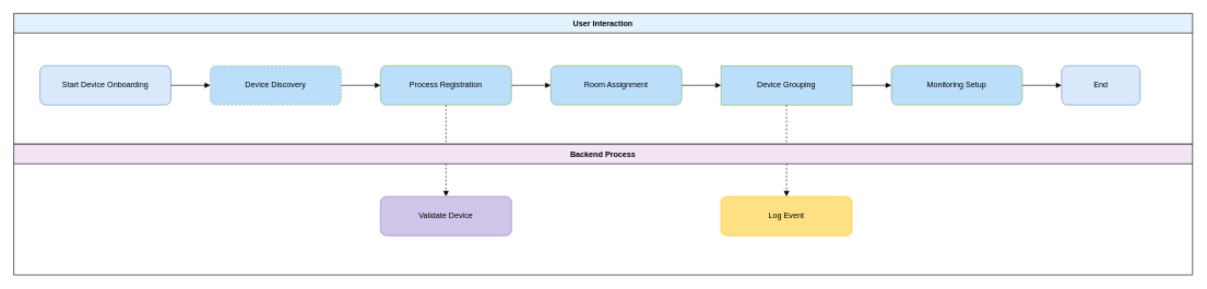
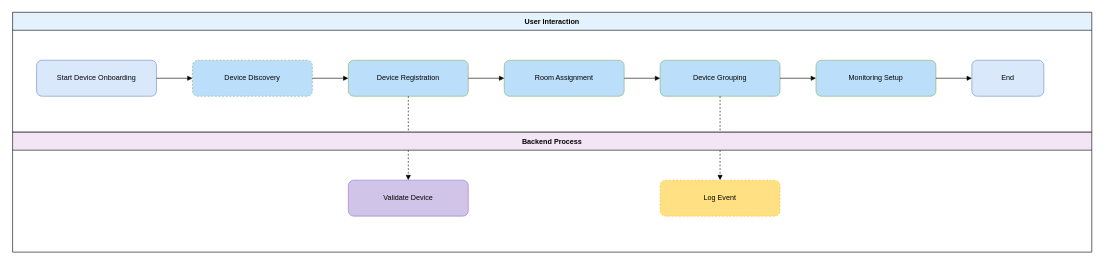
  <mxCell id="0" />
  <mxCell id="1" parent="0" />
  <mxCell id="2" value="User Interaction" style="swimlane;horizontal=1;startSize=30;fillColor=#e3f2fd;" parent="1" vertex="1"><mxGeometry width="1800" height="200" as="geometry" x="20" y="20" /></mxCell>
  <mxCell id="3" value="Backend Process" style="swimlane;horizontal=1;startSize=30;fillColor=#f3e5f5;" parent="1" vertex="1"><mxGeometry y="220" width="1800" height="200" as="geometry" x="20" /></mxCell>
  <mxCell id="4" value="Start Device Onboarding" style="rounded=1;whiteSpace=wrap;html=1;fillColor=#dae8fc;strokeColor=#6c8ebf;" parent="2" vertex="1"><mxGeometry x="40" y="80" width="200" height="60" as="geometry" /></mxCell>
  <mxCell id="5" value="Device Discovery" style="rounded=1;whiteSpace=wrap;html=1;fillColor=#bbdefb;strokeColor=#82b366;dashed=1;" parent="2" vertex="1"><mxGeometry x="300" y="80" width="200" height="60" as="geometry" /></mxCell>
- <mxCell id="6" value="Process Registration" style="rounded=1;whiteSpace=wrap;html=1;fillColor=#bbdefb;strokeColor=#82b366;" parent="2" vertex="1"><mxGeometry x="560" y="80" width="200" height="60" as="geometry" /></mxCell>
+ <mxCell id="6" value="Device Registration" style="rounded=1;whiteSpace=wrap;html=1;fillColor=#bbdefb;strokeColor=#82b366;" parent="2" vertex="1"><mxGeometry x="560" y="80" width="200" height="60" as="geometry" /></mxCell>
  <mxCell id="7" value="Room Assignment" style="rounded=1;whiteSpace=wrap;html=1;fillColor=#bbdefb;strokeColor=#82b366;" parent="2" vertex="1"><mxGeometry x="820" y="80" width="200" height="60" as="geometry" /></mxCell>
- <mxCell id="8" value="Device Grouping" style="whiteSpace=wrap;html=1;fillColor=#bbdefb;strokeColor=#82b366;rounded=0;" parent="2" vertex="1"><mxGeometry x="1080" y="80" width="200" height="60" as="geometry" /></mxCell>
+ <mxCell id="8" value="Device Grouping" style="rounded=1;whiteSpace=wrap;html=1;fillColor=#bbdefb;strokeColor=#82b366;" parent="2" vertex="1"><mxGeometry x="1080" y="80" width="200" height="60" as="geometry" /></mxCell>
  <mxCell id="9" value="Monitoring Setup" style="rounded=1;whiteSpace=wrap;html=1;fillColor=#bbdefb;strokeColor=#82b366;" parent="2" vertex="1"><mxGeometry x="1340" y="80" width="200" height="60" as="geometry" /></mxCell>
  <mxCell id="10" value="End" style="rounded=1;whiteSpace=wrap;html=1;fillColor=#dae8fc;strokeColor=#6c8ebf;" parent="2" vertex="1"><mxGeometry x="1600" y="80" width="120" height="60" as="geometry" /></mxCell>
  <mxCell id="11" value="Validate Device" style="rounded=1;whiteSpace=wrap;html=1;fillColor=#d1c4e9;strokeColor=#9575cd;" parent="3" vertex="1"><mxGeometry x="560" y="80" width="200" height="60" as="geometry" /></mxCell>
- <mxCell id="12" value="Log Event" style="rounded=1;whiteSpace=wrap;html=1;fillColor=#ffe082;strokeColor=#fbc02d;" parent="3" vertex="1"><mxGeometry x="1080" y="80" width="200" height="60" as="geometry" /></mxCell>
+ <mxCell id="12" value="Log Event" style="rounded=1;whiteSpace=wrap;html=1;fillColor=#ffe082;strokeColor=#fbc02d;dashed=1;" parent="3" vertex="1"><mxGeometry x="1080" y="80" width="200" height="60" as="geometry" /></mxCell>
  <mxCell id="13" style="edgeStyle=orthogonalEdgeStyle;endArrow=block;html=1;" edge="1" parent="2" source="4" target="5"><mxGeometry relative="1" as="geometry" /></mxCell>
  <mxCell id="14" style="edgeStyle=orthogonalEdgeStyle;endArrow=block;html=1;" edge="1" parent="2" source="5" target="6"><mxGeometry relative="1" as="geometry" /></mxCell>
  <mxCell id="15" style="edgeStyle=orthogonalEdgeStyle;endArrow=block;html=1;" edge="1" parent="2" source="6" target="7"><mxGeometry relative="1" as="geometry" /></mxCell>
  <mxCell id="16" style="edgeStyle=orthogonalEdgeStyle;endArrow=block;html=1;" edge="1" parent="2" source="7" target="8"><mxGeometry relative="1" as="geometry" /></mxCell>
  <mxCell id="17" style="edgeStyle=orthogonalEdgeStyle;endArrow=block;html=1;" edge="1" parent="2" source="8" target="9"><mxGeometry relative="1" as="geometry" /></mxCell>
  <mxCell id="18" style="edgeStyle=orthogonalEdgeStyle;endArrow=block;html=1;" edge="1" parent="2" source="9" target="10"><mxGeometry relative="1" as="geometry" /></mxCell>
  <mxCell id="19" style="edgeStyle=orthogonalEdgeStyle;endArrow=block;html=1;dashed=1;" edge="1" parent="2" source="6" target="11"><mxGeometry relative="1" as="geometry" /></mxCell>
  <mxCell id="20" style="edgeStyle=orthogonalEdgeStyle;endArrow=block;html=1;dashed=1;" edge="1" parent="2" source="8" target="12"><mxGeometry relative="1" as="geometry" /></mxCell>
